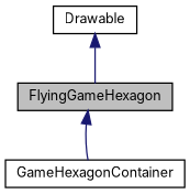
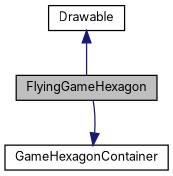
  digraph {
    fontname=Inter
    node [color=black fillcolor=white fontname=Inter fontsize=10 shape=record style=filled]
    edge [color=midnightblue dir=back fontname=Inter fontsize=10 labelfontname=Helvetica labelfontsize=10 style=solid]
    n1 [fillcolor=grey75 fontcolor=black height=0.2 label=FlyingGameHexagon width=0.4]
    n2 [height=0.2 label=GameHexagonContainer width=0.4]
    n3 [height=0.2 label=Drawable width=0.4]
-   n1 -> n2
+   n2 -> n1
    n3 -> n1
  }
